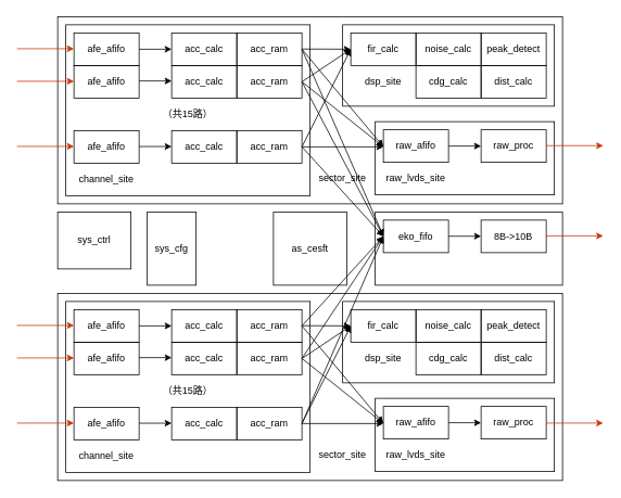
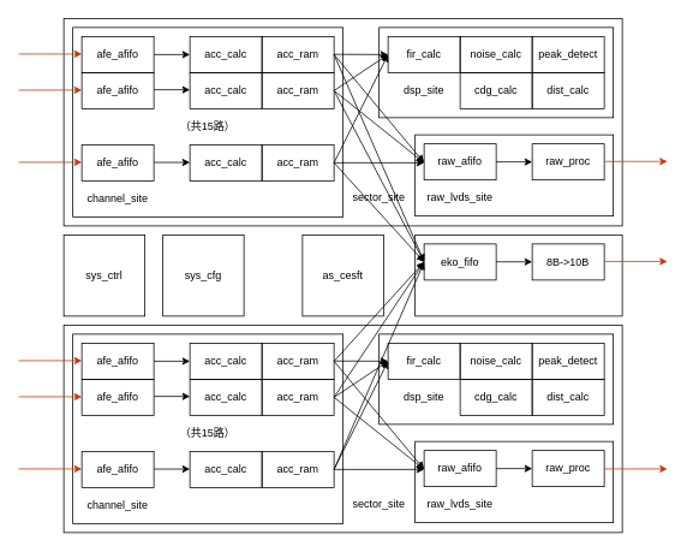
  <mxCell id="0" />
  <mxCell id="1" parent="0" />
  <mxCell id="2" value="" style="rounded=0;whiteSpace=wrap;html=1;fillColor=none;" parent="1" vertex="1"><mxGeometry x="460" y="260" width="230" height="90" as="geometry" /></mxCell>
  <mxCell id="3" value="as_cesft" style="rounded=0;whiteSpace=wrap;html=1;fillColor=none;" parent="1" vertex="1"><mxGeometry x="335" y="260" width="90" height="90" as="geometry" /></mxCell>
  <mxCell id="4" value="" style="rounded=0;whiteSpace=wrap;html=1;fillColor=none;" parent="1" vertex="1"><mxGeometry x="70" y="20" width="620" height="230" as="geometry" /></mxCell>
  <mxCell id="5" value="" style="rounded=0;whiteSpace=wrap;html=1;fillColor=none;" parent="1" vertex="1"><mxGeometry x="460" y="149" width="220" height="90" as="geometry" /></mxCell>
  <mxCell id="6" value="" style="rounded=0;whiteSpace=wrap;html=1;fillColor=none;" vertex="1" parent="1"><mxGeometry x="80" y="30" width="300" height="210" as="geometry" /></mxCell>
  <mxCell id="7" value="" style="rounded=0;whiteSpace=wrap;html=1;fillColor=none;" parent="1" vertex="1"><mxGeometry x="420" y="30" width="260" height="100" as="geometry" /></mxCell>
  <mxCell id="8" value="raw_afifo" style="rounded=0;whiteSpace=wrap;html=1;fillColor=none;" parent="1" vertex="1"><mxGeometry x="470" y="159" width="80" height="40" as="geometry" /></mxCell>
  <mxCell id="9" value="dsp_site" style="rounded=0;whiteSpace=wrap;html=1;fillColor=none;strokeColor=none;" parent="1" vertex="1"><mxGeometry x="430" y="80" width="80" height="40" as="geometry" /></mxCell>
  <mxCell id="10" value="fir_calc" style="rounded=0;whiteSpace=wrap;html=1;fillColor=none;" parent="1" vertex="1"><mxGeometry x="430" y="40" width="80" height="40" as="geometry" /></mxCell>
  <mxCell id="11" value="noise_calc" style="rounded=0;whiteSpace=wrap;html=1;fillColor=none;" parent="1" vertex="1"><mxGeometry x="510" y="40" width="80" height="40" as="geometry" /></mxCell>
  <mxCell id="12" value="cdg_calc" style="rounded=0;whiteSpace=wrap;html=1;fillColor=none;" parent="1" vertex="1"><mxGeometry x="510" y="80" width="80" height="40" as="geometry" /></mxCell>
  <mxCell id="13" value="（共15路）" style="rounded=0;whiteSpace=wrap;html=1;fillColor=none;strokeColor=none;" parent="1" vertex="1"><mxGeometry x="190" y="120" width="80" height="40" as="geometry" /></mxCell>
  <mxCell id="14" value="channel_site" style="rounded=0;whiteSpace=wrap;html=1;fillColor=none;strokeColor=none;" parent="1" vertex="1"><mxGeometry x="90" y="200" width="80" height="40" as="geometry" /></mxCell>
  <mxCell id="15" value="acc_calc" style="rounded=0;whiteSpace=wrap;html=1;fillColor=none;" parent="1" vertex="1"><mxGeometry x="210" y="40" width="80" height="40" as="geometry" /></mxCell>
  <mxCell id="16" value="acc_ram" style="rounded=0;whiteSpace=wrap;html=1;fillColor=none;" parent="1" vertex="1"><mxGeometry x="290" y="40" width="80" height="40" as="geometry" /></mxCell>
  <mxCell id="17" value="afe_afifo" style="rounded=0;whiteSpace=wrap;html=1;fillColor=none;" parent="1" vertex="1"><mxGeometry x="90" y="40" width="80" height="40" as="geometry" /></mxCell>
  <mxCell id="18" value="acc_calc" style="rounded=0;whiteSpace=wrap;html=1;fillColor=none;" vertex="1" parent="1"><mxGeometry x="210" y="80" width="80" height="40" as="geometry" /></mxCell>
  <mxCell id="19" value="acc_ram" style="rounded=0;whiteSpace=wrap;html=1;fillColor=none;" vertex="1" parent="1"><mxGeometry x="290" y="80" width="80" height="40" as="geometry" /></mxCell>
  <mxCell id="20" value="afe_afifo" style="rounded=0;whiteSpace=wrap;html=1;fillColor=none;" vertex="1" parent="1"><mxGeometry x="90" y="80" width="80" height="40" as="geometry" /></mxCell>
  <mxCell id="21" value="acc_calc" style="rounded=0;whiteSpace=wrap;html=1;fillColor=none;" vertex="1" parent="1"><mxGeometry x="210" y="160" width="80" height="40" as="geometry" /></mxCell>
  <mxCell id="22" value="acc_ram" style="rounded=0;whiteSpace=wrap;html=1;fillColor=none;" vertex="1" parent="1"><mxGeometry x="290" y="160" width="80" height="40" as="geometry" /></mxCell>
  <mxCell id="23" value="afe_afifo" style="rounded=0;whiteSpace=wrap;html=1;fillColor=none;" vertex="1" parent="1"><mxGeometry x="90" y="160" width="80" height="40" as="geometry" /></mxCell>
  <mxCell id="24" value="" style="endArrow=classic;html=1;entryX=0;entryY=0.5;entryDx=0;entryDy=0;exitX=1;exitY=0.5;exitDx=0;exitDy=0;" parent="1" edge="1" target="15" source="17"><mxGeometry x="240" y="120" width="50" height="50" as="geometry"><mxPoint x="-100" y="20" as="sourcePoint" /><mxPoint x="-30" y="20" as="targetPoint" /></mxGeometry></mxCell>
  <mxCell id="25" value="" style="endArrow=classic;html=1;entryX=0;entryY=0.5;entryDx=0;entryDy=0;exitX=1;exitY=0.5;exitDx=0;exitDy=0;" edge="1" parent="1"><mxGeometry x="240" y="120" width="50" height="50" as="geometry"><mxPoint x="170" y="99" as="sourcePoint" /><mxPoint x="210" y="99" as="targetPoint" /></mxGeometry></mxCell>
  <mxCell id="26" value="" style="endArrow=classic;html=1;entryX=0;entryY=0.5;entryDx=0;entryDy=0;exitX=1;exitY=0.5;exitDx=0;exitDy=0;" edge="1" parent="1"><mxGeometry x="240" y="120" width="50" height="50" as="geometry"><mxPoint x="170" y="179.58" as="sourcePoint" /><mxPoint x="210" y="179.58" as="targetPoint" /></mxGeometry></mxCell>
  <mxCell id="27" value="peak_detect" style="rounded=0;whiteSpace=wrap;html=1;fillColor=none;" vertex="1" parent="1"><mxGeometry x="590" y="40" width="80" height="40" as="geometry" /></mxCell>
  <mxCell id="28" value="dist_calc" style="rounded=0;whiteSpace=wrap;html=1;fillColor=none;" vertex="1" parent="1"><mxGeometry x="590" y="80" width="80" height="40" as="geometry" /></mxCell>
  <mxCell id="29" value="" style="endArrow=classic;html=1;" edge="1" parent="1"><mxGeometry x="240" y="120" width="50" height="50" as="geometry"><mxPoint x="370" y="59.76" as="sourcePoint" /><mxPoint x="430" y="60" as="targetPoint" /></mxGeometry></mxCell>
  <mxCell id="30" value="" style="endArrow=classic;html=1;exitX=1;exitY=0.5;exitDx=0;exitDy=0;entryX=0;entryY=0.5;entryDx=0;entryDy=0;" edge="1" parent="1" source="19" target="10"><mxGeometry x="240" y="120" width="50" height="50" as="geometry"><mxPoint x="380" y="69.76" as="sourcePoint" /><mxPoint x="450" y="69.76" as="targetPoint" /></mxGeometry></mxCell>
  <mxCell id="31" value="" style="endArrow=classic;html=1;exitX=1;exitY=0.5;exitDx=0;exitDy=0;" edge="1" parent="1" source="22"><mxGeometry x="240" y="120" width="50" height="50" as="geometry"><mxPoint x="380" y="69.76" as="sourcePoint" /><mxPoint x="430" y="60" as="targetPoint" /></mxGeometry></mxCell>
  <mxCell id="32" value="raw_proc" style="rounded=0;whiteSpace=wrap;html=1;fillColor=none;" vertex="1" parent="1"><mxGeometry x="590" y="159" width="80" height="40" as="geometry" /></mxCell>
  <mxCell id="33" value="raw_lvds_site" style="rounded=0;whiteSpace=wrap;html=1;fillColor=none;strokeColor=none;" vertex="1" parent="1"><mxGeometry x="470" y="199" width="80" height="40" as="geometry" /></mxCell>
  <mxCell id="34" value="" style="endArrow=classic;html=1;entryX=0;entryY=0.5;entryDx=0;entryDy=0;exitX=1;exitY=0.5;exitDx=0;exitDy=0;" edge="1" parent="1"><mxGeometry x="230" y="120" width="50" height="50" as="geometry"><mxPoint x="550" y="179" as="sourcePoint" /><mxPoint x="590" y="179" as="targetPoint" /></mxGeometry></mxCell>
  <mxCell id="35" value="" style="endArrow=classic;html=1;exitX=1;exitY=0.5;exitDx=0;exitDy=0;entryX=-0.001;entryY=0.52;entryDx=0;entryDy=0;entryPerimeter=0;" edge="1" parent="1" source="16" target="8"><mxGeometry x="240" y="120" width="50" height="50" as="geometry"><mxPoint x="380" y="69.76" as="sourcePoint" /><mxPoint x="480" y="179" as="targetPoint" /></mxGeometry></mxCell>
  <mxCell id="36" value="" style="endArrow=classic;html=1;exitX=1;exitY=0.5;exitDx=0;exitDy=0;entryX=-0.002;entryY=0.52;entryDx=0;entryDy=0;entryPerimeter=0;" edge="1" parent="1" source="19" target="8"><mxGeometry x="240" y="120" width="50" height="50" as="geometry"><mxPoint x="370" y="119.66" as="sourcePoint" /><mxPoint x="480" y="179" as="targetPoint" /></mxGeometry></mxCell>
  <mxCell id="37" value="" style="endArrow=classic;html=1;exitX=1;exitY=0.5;exitDx=0;exitDy=0;" edge="1" parent="1" source="22"><mxGeometry x="240" y="120" width="50" height="50" as="geometry"><mxPoint x="390" y="79.76" as="sourcePoint" /><mxPoint x="470" y="180" as="targetPoint" /></mxGeometry></mxCell>
  <mxCell id="38" value="sector_site" style="rounded=0;whiteSpace=wrap;html=1;fillColor=none;strokeColor=none;" vertex="1" parent="1"><mxGeometry x="380" y="199" width="80" height="40" as="geometry" /></mxCell>
  <mxCell id="39" value="" style="endArrow=classic;html=1;fillColor=#fa6800;strokeColor=#C73500;" edge="1" parent="1"><mxGeometry x="540" y="238.74" width="50" height="50" as="geometry"><mxPoint x="670" y="178.5" as="sourcePoint" /><mxPoint x="740" y="178.5" as="targetPoint" /></mxGeometry></mxCell>
  <mxCell id="40" value="8B-&amp;gt;10B" style="rounded=0;whiteSpace=wrap;html=1;fillColor=none;" vertex="1" parent="1"><mxGeometry x="590" y="270" width="80" height="40" as="geometry" /></mxCell>
  <mxCell id="41" value="eko_fifo" style="rounded=0;whiteSpace=wrap;html=1;fillColor=none;" vertex="1" parent="1"><mxGeometry x="470" y="270" width="80" height="40" as="geometry" /></mxCell>
  <mxCell id="42" value="" style="endArrow=classic;html=1;fillColor=#fa6800;strokeColor=#C73500;" edge="1" parent="1"><mxGeometry x="540" y="349.65" width="50" height="50" as="geometry"><mxPoint x="670" y="289.41" as="sourcePoint" /><mxPoint x="740" y="289.41" as="targetPoint" /></mxGeometry></mxCell>
  <mxCell id="43" value="" style="endArrow=classic;html=1;" edge="1" parent="1"><mxGeometry x="420" y="350.04" width="50" height="50" as="geometry"><mxPoint x="550" y="289.8" as="sourcePoint" /><mxPoint x="590" y="289.8" as="targetPoint" /></mxGeometry></mxCell>
  <mxCell id="44" value="" style="endArrow=classic;html=1;exitX=1;exitY=0.5;exitDx=0;exitDy=0;" edge="1" parent="1" source="16"><mxGeometry x="270" y="349.82" width="50" height="50" as="geometry"><mxPoint x="400" y="289.58" as="sourcePoint" /><mxPoint x="470" y="289.58" as="targetPoint" /></mxGeometry></mxCell>
  <mxCell id="45" value="" style="endArrow=classic;html=1;exitX=1;exitY=0.5;exitDx=0;exitDy=0;entryX=0;entryY=0.5;entryDx=0;entryDy=0;" edge="1" parent="1" source="19" target="41"><mxGeometry x="580" y="278.74" width="50" height="50" as="geometry"><mxPoint x="710" y="218.5" as="sourcePoint" /><mxPoint x="780" y="218.5" as="targetPoint" /></mxGeometry></mxCell>
  <mxCell id="46" value="" style="endArrow=classic;html=1;" edge="1" parent="1"><mxGeometry x="590" y="288.74" width="50" height="50" as="geometry"><mxPoint x="370" y="180" as="sourcePoint" /><mxPoint x="470" y="290" as="targetPoint" /></mxGeometry></mxCell>
  <mxCell id="47" value="" style="rounded=0;whiteSpace=wrap;html=1;fillColor=none;" vertex="1" parent="1"><mxGeometry x="70" y="360" width="620" height="230" as="geometry" /></mxCell>
  <mxCell id="48" value="" style="rounded=0;whiteSpace=wrap;html=1;fillColor=none;" vertex="1" parent="1"><mxGeometry x="460" y="489" width="220" height="90" as="geometry" /></mxCell>
  <mxCell id="49" value="" style="rounded=0;whiteSpace=wrap;html=1;fillColor=none;" vertex="1" parent="1"><mxGeometry x="80" y="370" width="300" height="210" as="geometry" /></mxCell>
  <mxCell id="50" value="" style="rounded=0;whiteSpace=wrap;html=1;fillColor=none;" vertex="1" parent="1"><mxGeometry x="420" y="370" width="260" height="100" as="geometry" /></mxCell>
  <mxCell id="51" value="raw_afifo" style="rounded=0;whiteSpace=wrap;html=1;fillColor=none;" vertex="1" parent="1"><mxGeometry x="470" y="499" width="80" height="40" as="geometry" /></mxCell>
  <mxCell id="52" value="dsp_site" style="rounded=0;whiteSpace=wrap;html=1;fillColor=none;strokeColor=none;" vertex="1" parent="1"><mxGeometry x="430" y="420" width="80" height="40" as="geometry" /></mxCell>
  <mxCell id="53" value="fir_calc" style="rounded=0;whiteSpace=wrap;html=1;fillColor=none;" vertex="1" parent="1"><mxGeometry x="430" y="380" width="80" height="40" as="geometry" /></mxCell>
  <mxCell id="54" value="noise_calc" style="rounded=0;whiteSpace=wrap;html=1;fillColor=none;" vertex="1" parent="1"><mxGeometry x="510" y="380" width="80" height="40" as="geometry" /></mxCell>
  <mxCell id="55" value="cdg_calc" style="rounded=0;whiteSpace=wrap;html=1;fillColor=none;" vertex="1" parent="1"><mxGeometry x="510" y="420" width="80" height="40" as="geometry" /></mxCell>
  <mxCell id="56" value="（共15路）" style="rounded=0;whiteSpace=wrap;html=1;fillColor=none;strokeColor=none;" vertex="1" parent="1"><mxGeometry x="190" y="460" width="80" height="40" as="geometry" /></mxCell>
  <mxCell id="57" value="channel_site" style="rounded=0;whiteSpace=wrap;html=1;fillColor=none;strokeColor=none;" vertex="1" parent="1"><mxGeometry x="90" y="540" width="80" height="40" as="geometry" /></mxCell>
  <mxCell id="58" value="acc_calc" style="rounded=0;whiteSpace=wrap;html=1;fillColor=none;" vertex="1" parent="1"><mxGeometry x="210" y="380" width="80" height="40" as="geometry" /></mxCell>
  <mxCell id="59" value="acc_ram" style="rounded=0;whiteSpace=wrap;html=1;fillColor=none;" vertex="1" parent="1"><mxGeometry x="290" y="380" width="80" height="40" as="geometry" /></mxCell>
  <mxCell id="60" value="afe_afifo" style="rounded=0;whiteSpace=wrap;html=1;fillColor=none;" vertex="1" parent="1"><mxGeometry x="90" y="380" width="80" height="40" as="geometry" /></mxCell>
  <mxCell id="61" value="acc_calc" style="rounded=0;whiteSpace=wrap;html=1;fillColor=none;" vertex="1" parent="1"><mxGeometry x="210" y="420" width="80" height="40" as="geometry" /></mxCell>
  <mxCell id="62" value="acc_ram" style="rounded=0;whiteSpace=wrap;html=1;fillColor=none;" vertex="1" parent="1"><mxGeometry x="290" y="420" width="80" height="40" as="geometry" /></mxCell>
  <mxCell id="63" value="afe_afifo" style="rounded=0;whiteSpace=wrap;html=1;fillColor=none;" vertex="1" parent="1"><mxGeometry x="90" y="420" width="80" height="40" as="geometry" /></mxCell>
  <mxCell id="64" value="acc_calc" style="rounded=0;whiteSpace=wrap;html=1;fillColor=none;" vertex="1" parent="1"><mxGeometry x="210" y="500" width="80" height="40" as="geometry" /></mxCell>
  <mxCell id="65" value="acc_ram" style="rounded=0;whiteSpace=wrap;html=1;fillColor=none;" vertex="1" parent="1"><mxGeometry x="290" y="500" width="80" height="40" as="geometry" /></mxCell>
  <mxCell id="66" value="afe_afifo" style="rounded=0;whiteSpace=wrap;html=1;fillColor=none;" vertex="1" parent="1"><mxGeometry x="90" y="500" width="80" height="40" as="geometry" /></mxCell>
  <mxCell id="67" value="" style="endArrow=classic;html=1;entryX=0;entryY=0.5;entryDx=0;entryDy=0;exitX=1;exitY=0.5;exitDx=0;exitDy=0;" edge="1" parent="1" source="60" target="58"><mxGeometry x="240" y="460" width="50" height="50" as="geometry"><mxPoint x="-100" y="360" as="sourcePoint" /><mxPoint x="-30" y="360" as="targetPoint" /></mxGeometry></mxCell>
  <mxCell id="68" value="" style="endArrow=classic;html=1;entryX=0;entryY=0.5;entryDx=0;entryDy=0;exitX=1;exitY=0.5;exitDx=0;exitDy=0;" edge="1" parent="1"><mxGeometry x="240" y="460" width="50" height="50" as="geometry"><mxPoint x="170" y="439" as="sourcePoint" /><mxPoint x="210" y="439" as="targetPoint" /></mxGeometry></mxCell>
  <mxCell id="69" value="" style="endArrow=classic;html=1;entryX=0;entryY=0.5;entryDx=0;entryDy=0;exitX=1;exitY=0.5;exitDx=0;exitDy=0;" edge="1" parent="1"><mxGeometry x="240" y="460" width="50" height="50" as="geometry"><mxPoint x="170" y="519.58" as="sourcePoint" /><mxPoint x="210" y="519.58" as="targetPoint" /></mxGeometry></mxCell>
  <mxCell id="70" value="peak_detect" style="rounded=0;whiteSpace=wrap;html=1;fillColor=none;" vertex="1" parent="1"><mxGeometry x="590" y="380" width="80" height="40" as="geometry" /></mxCell>
  <mxCell id="71" value="dist_calc" style="rounded=0;whiteSpace=wrap;html=1;fillColor=none;" vertex="1" parent="1"><mxGeometry x="590" y="420" width="80" height="40" as="geometry" /></mxCell>
  <mxCell id="72" value="" style="endArrow=classic;html=1;" edge="1" parent="1"><mxGeometry x="240" y="460" width="50" height="50" as="geometry"><mxPoint x="370" y="399.76" as="sourcePoint" /><mxPoint x="430" y="400" as="targetPoint" /></mxGeometry></mxCell>
  <mxCell id="73" value="" style="endArrow=classic;html=1;exitX=1;exitY=0.5;exitDx=0;exitDy=0;entryX=0;entryY=0.5;entryDx=0;entryDy=0;" edge="1" parent="1" source="62" target="53"><mxGeometry x="240" y="460" width="50" height="50" as="geometry"><mxPoint x="380" y="409.76" as="sourcePoint" /><mxPoint x="450" y="409.76" as="targetPoint" /></mxGeometry></mxCell>
  <mxCell id="74" value="" style="endArrow=classic;html=1;exitX=1;exitY=0.5;exitDx=0;exitDy=0;" edge="1" parent="1" source="65"><mxGeometry x="240" y="460" width="50" height="50" as="geometry"><mxPoint x="380" y="409.76" as="sourcePoint" /><mxPoint x="430" y="400" as="targetPoint" /></mxGeometry></mxCell>
  <mxCell id="75" value="raw_proc" style="rounded=0;whiteSpace=wrap;html=1;fillColor=none;" vertex="1" parent="1"><mxGeometry x="590" y="499" width="80" height="40" as="geometry" /></mxCell>
  <mxCell id="76" value="raw_lvds_site" style="rounded=0;whiteSpace=wrap;html=1;fillColor=none;strokeColor=none;" vertex="1" parent="1"><mxGeometry x="470" y="539" width="80" height="40" as="geometry" /></mxCell>
  <mxCell id="77" value="" style="endArrow=classic;html=1;entryX=0;entryY=0.5;entryDx=0;entryDy=0;exitX=1;exitY=0.5;exitDx=0;exitDy=0;" edge="1" parent="1"><mxGeometry x="230" y="460" width="50" height="50" as="geometry"><mxPoint x="550" y="519" as="sourcePoint" /><mxPoint x="590" y="519" as="targetPoint" /></mxGeometry></mxCell>
  <mxCell id="78" value="" style="endArrow=classic;html=1;exitX=1;exitY=0.5;exitDx=0;exitDy=0;entryX=-0.001;entryY=0.52;entryDx=0;entryDy=0;entryPerimeter=0;" edge="1" parent="1" source="59" target="51"><mxGeometry x="240" y="460" width="50" height="50" as="geometry"><mxPoint x="380" y="409.76" as="sourcePoint" /><mxPoint x="480" y="519" as="targetPoint" /></mxGeometry></mxCell>
  <mxCell id="79" value="" style="endArrow=classic;html=1;exitX=1;exitY=0.5;exitDx=0;exitDy=0;entryX=-0.002;entryY=0.52;entryDx=0;entryDy=0;entryPerimeter=0;" edge="1" parent="1" source="62" target="51"><mxGeometry x="240" y="460" width="50" height="50" as="geometry"><mxPoint x="370" y="459.66" as="sourcePoint" /><mxPoint x="480" y="519" as="targetPoint" /></mxGeometry></mxCell>
  <mxCell id="80" value="" style="endArrow=classic;html=1;exitX=1;exitY=0.5;exitDx=0;exitDy=0;" edge="1" parent="1" source="65"><mxGeometry x="240" y="460" width="50" height="50" as="geometry"><mxPoint x="390" y="419.76" as="sourcePoint" /><mxPoint x="470" y="520" as="targetPoint" /></mxGeometry></mxCell>
  <mxCell id="81" value="sector_site" style="rounded=0;whiteSpace=wrap;html=1;fillColor=none;strokeColor=none;" vertex="1" parent="1"><mxGeometry x="380" y="539" width="80" height="40" as="geometry" /></mxCell>
  <mxCell id="82" value="" style="endArrow=classic;html=1;exitX=1;exitY=0.5;exitDx=0;exitDy=0;entryX=0;entryY=0.5;entryDx=0;entryDy=0;" edge="1" parent="1" source="59" target="41"><mxGeometry x="550" y="359.65" width="50" height="50" as="geometry"><mxPoint x="680" y="299.41" as="sourcePoint" /><mxPoint x="750" y="299.41" as="targetPoint" /></mxGeometry></mxCell>
  <mxCell id="83" value="" style="endArrow=classic;html=1;exitX=1;exitY=0.5;exitDx=0;exitDy=0;entryX=0;entryY=0.5;entryDx=0;entryDy=0;" edge="1" parent="1" source="62" target="41"><mxGeometry x="560" y="369.65" width="50" height="50" as="geometry"><mxPoint x="690" y="309.41" as="sourcePoint" /><mxPoint x="760" y="309.41" as="targetPoint" /></mxGeometry></mxCell>
  <mxCell id="84" value="" style="endArrow=classic;html=1;entryX=0;entryY=0.5;entryDx=0;entryDy=0;" edge="1" parent="1" target="41"><mxGeometry x="570" y="379.65" width="50" height="50" as="geometry"><mxPoint x="370" y="520" as="sourcePoint" /><mxPoint x="770" y="319.41" as="targetPoint" /></mxGeometry></mxCell>
  <mxCell id="85" value="" style="endArrow=classic;html=1;fillColor=#fa6800;strokeColor=#C73500;" edge="1" parent="1"><mxGeometry x="540" y="579.65" width="50" height="50" as="geometry"><mxPoint x="670" y="519.41" as="sourcePoint" /><mxPoint x="740" y="519.41" as="targetPoint" /></mxGeometry></mxCell>
- <mxCell id="86" value="sys_ctrl" style="rounded=0;whiteSpace=wrap;html=1;fillColor=none;" vertex="1" parent="1"><mxGeometry x="70" y="260" width="90" height="70" as="geometry" /></mxCell>
- <mxCell id="87" value="sys_cfg" style="rounded=0;whiteSpace=wrap;html=1;fillColor=none;" vertex="1" parent="1"><mxGeometry x="180" y="260" width="60" height="90" as="geometry" /></mxCell>
+ <mxCell id="86" value="sys_ctrl" style="rounded=0;whiteSpace=wrap;html=1;fillColor=none;" vertex="1" parent="1"><mxGeometry x="70" y="260" width="90" height="90" as="geometry" /></mxCell>
+ <mxCell id="87" value="sys_cfg" style="rounded=0;whiteSpace=wrap;html=1;fillColor=none;" vertex="1" parent="1"><mxGeometry x="180" y="260" width="90" height="90" as="geometry" /></mxCell>
  <mxCell id="88" value="" style="endArrow=classic;html=1;fillColor=#fa6800;strokeColor=#C73500;" edge="1" parent="1"><mxGeometry x="-110" y="119.65" width="50" height="50" as="geometry"><mxPoint x="20" y="59.41" as="sourcePoint" /><mxPoint x="90" y="59.41" as="targetPoint" /></mxGeometry></mxCell>
  <mxCell id="89" value="" style="endArrow=classic;html=1;fillColor=#fa6800;strokeColor=#C73500;" edge="1" parent="1"><mxGeometry x="-110" y="159.65" width="50" height="50" as="geometry"><mxPoint x="20" y="99.41" as="sourcePoint" /><mxPoint x="90" y="99.41" as="targetPoint" /></mxGeometry></mxCell>
  <mxCell id="90" value="" style="endArrow=classic;html=1;fillColor=#fa6800;strokeColor=#C73500;" edge="1" parent="1"><mxGeometry x="-110" y="239.65" width="50" height="50" as="geometry"><mxPoint x="20" y="179.41" as="sourcePoint" /><mxPoint x="90" y="179.41" as="targetPoint" /></mxGeometry></mxCell>
  <mxCell id="91" value="" style="endArrow=classic;html=1;fillColor=#fa6800;strokeColor=#C73500;" edge="1" parent="1"><mxGeometry x="-110" y="459.65" width="50" height="50" as="geometry"><mxPoint x="20" y="399.41" as="sourcePoint" /><mxPoint x="90" y="399.41" as="targetPoint" /></mxGeometry></mxCell>
  <mxCell id="92" value="" style="endArrow=classic;html=1;fillColor=#fa6800;strokeColor=#C73500;" edge="1" parent="1"><mxGeometry x="-110" y="499.65" width="50" height="50" as="geometry"><mxPoint x="20" y="439.41" as="sourcePoint" /><mxPoint x="90" y="439.41" as="targetPoint" /></mxGeometry></mxCell>
  <mxCell id="93" value="" style="endArrow=classic;html=1;fillColor=#fa6800;strokeColor=#C73500;" edge="1" parent="1"><mxGeometry x="-110" y="579.65" width="50" height="50" as="geometry"><mxPoint x="20" y="519.41" as="sourcePoint" /><mxPoint x="90" y="519.41" as="targetPoint" /></mxGeometry></mxCell>
